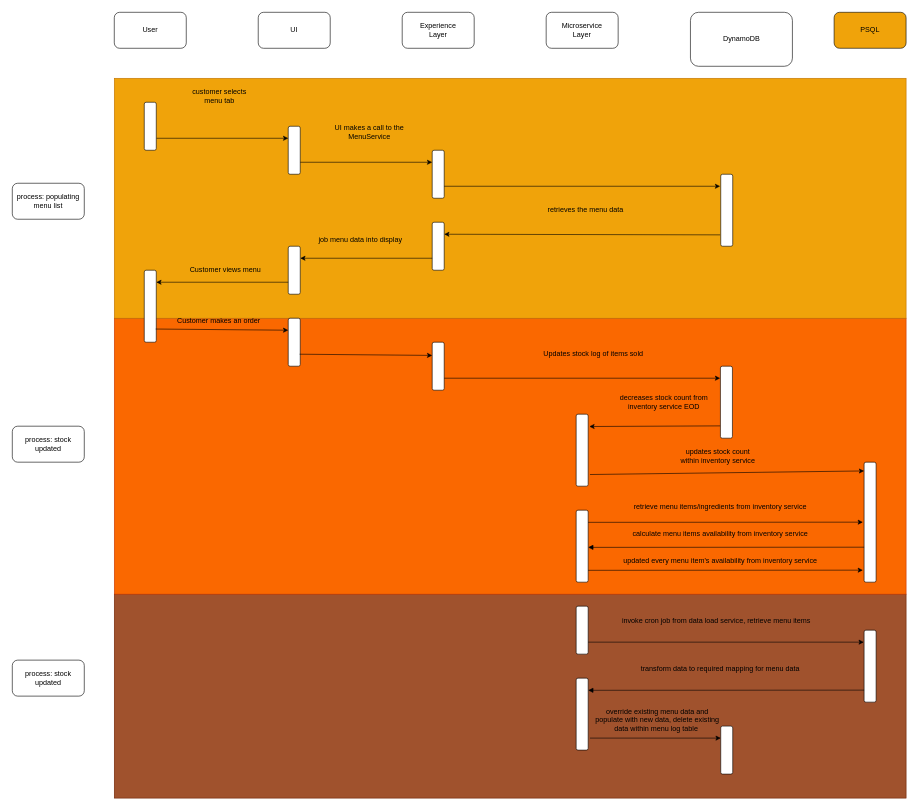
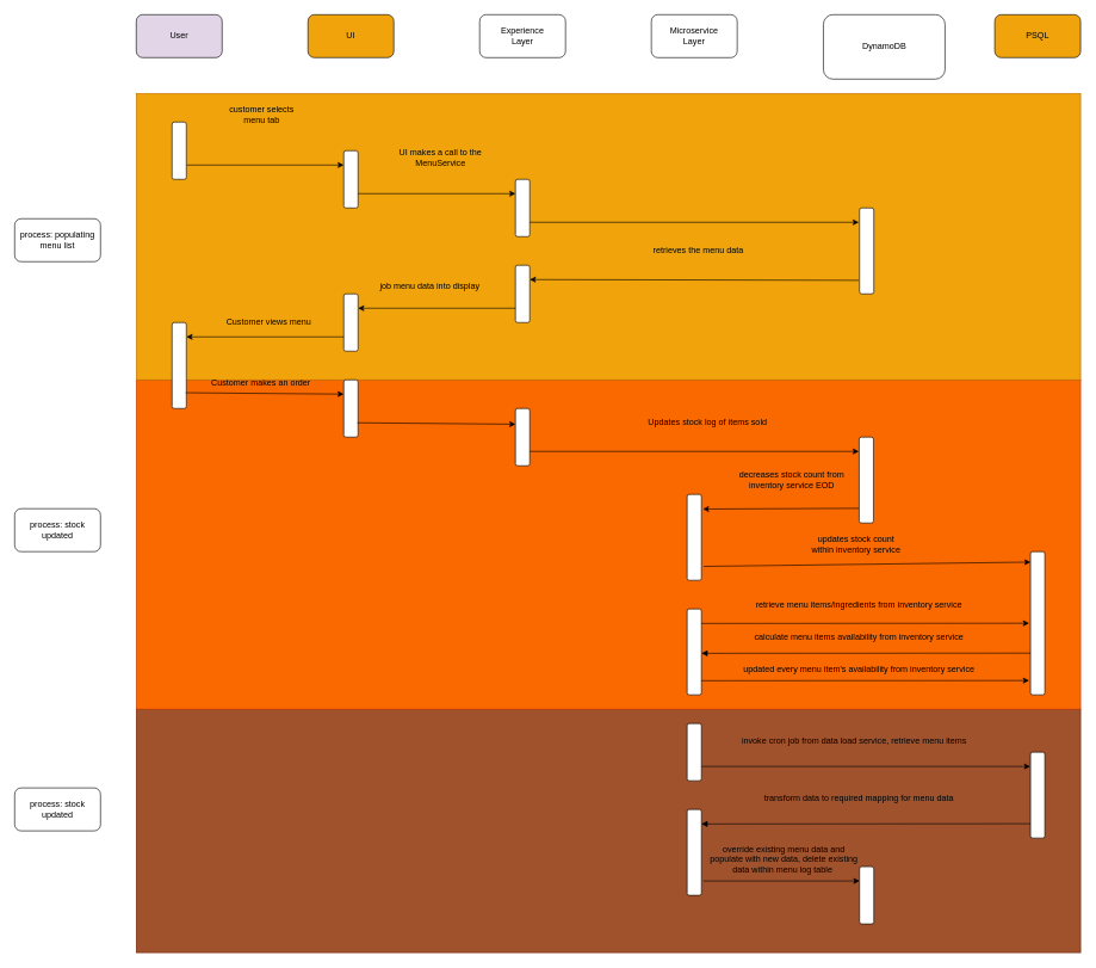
  <mxCell id="0" />
  <mxCell id="1" parent="0" />
  <mxCell id="2" value="" style="rounded=0;whiteSpace=wrap;html=1;fillColor=#a0522d;fontColor=#ffffff;strokeColor=#6D1F00;" vertex="1" parent="1"><mxGeometry x="190" y="990" width="1320" height="340" as="geometry" /></mxCell>
  <mxCell id="3" value="" style="rounded=0;whiteSpace=wrap;html=1;fillColor=#fa6800;fontColor=#000000;strokeColor=#C73500;" vertex="1" parent="1"><mxGeometry x="190" y="530" width="1320" height="460" as="geometry" /></mxCell>
  <mxCell id="4" value="" style="rounded=0;whiteSpace=wrap;html=1;fillColor=#f0a30a;strokeColor=#BD7000;fontColor=#000000;" vertex="1" parent="1"><mxGeometry x="190" y="130" width="1320" height="400" as="geometry" /></mxCell>
- <mxCell id="5" value="User" style="rounded=1;whiteSpace=wrap;html=1;" vertex="1" parent="1"><mxGeometry x="190" y="20" width="120" height="60" as="geometry" /></mxCell>
+ <mxCell id="5" value="User" style="rounded=1;whiteSpace=wrap;html=1;fillColor=#e1d5e7;" vertex="1" parent="1"><mxGeometry x="190" y="20" width="120" height="60" as="geometry" /></mxCell>
  <mxCell id="6" value="" style="rounded=1;whiteSpace=wrap;html=1;" vertex="1" parent="1"><mxGeometry x="480" y="210" width="20" height="80" as="geometry" /></mxCell>
- <mxCell id="7" value="UI" style="rounded=1;whiteSpace=wrap;html=1;" vertex="1" parent="1"><mxGeometry x="430" y="20" width="120" height="60" as="geometry" /></mxCell>
+ <mxCell id="7" value="UI" style="rounded=1;whiteSpace=wrap;html=1;fillColor=#f0a30a;" vertex="1" parent="1"><mxGeometry x="430" y="20" width="120" height="60" as="geometry" /></mxCell>
  <mxCell id="8" value="Experience&lt;br&gt;Layer" style="rounded=1;whiteSpace=wrap;html=1;" vertex="1" parent="1"><mxGeometry x="670" y="20" width="120" height="60" as="geometry" /></mxCell>
  <mxCell id="9" value="Microservice&lt;br&gt;Layer" style="rounded=1;whiteSpace=wrap;html=1;" vertex="1" parent="1"><mxGeometry x="910" y="20" width="120" height="60" as="geometry" /></mxCell>
  <mxCell id="10" value="DynamoDB" style="rounded=1;whiteSpace=wrap;html=1;" vertex="1" parent="1"><mxGeometry x="1150.5" y="20" width="170" height="90" as="geometry" /></mxCell>
  <mxCell id="11" value="" style="endArrow=classic;html=1;rounded=0;entryX=0;entryY=0.25;entryDx=0;entryDy=0;exitX=1;exitY=0.75;exitDx=0;exitDy=0;" edge="1" parent="1" source="13" target="6"><mxGeometry width="50" height="50" relative="1" as="geometry"><mxPoint x="290" y="240" as="sourcePoint" /><mxPoint x="540" y="225" as="targetPoint" /></mxGeometry></mxCell>
  <mxCell id="12" value="customer selects &lt;br&gt;menu tab" style="text;html=1;align=center;verticalAlign=middle;resizable=0;points=[];autosize=1;strokeColor=none;fillColor=none;" vertex="1" parent="1"><mxGeometry x="310" y="140" width="110" height="40" as="geometry" /></mxCell>
  <mxCell id="13" value="" style="rounded=1;whiteSpace=wrap;html=1;" vertex="1" parent="1"><mxGeometry x="240" y="170" width="20" height="80" as="geometry" /></mxCell>
  <mxCell id="14" value="" style="endArrow=classic;html=1;rounded=0;entryX=0;entryY=0.25;entryDx=0;entryDy=0;exitX=1;exitY=0.75;exitDx=0;exitDy=0;" edge="1" parent="1" source="6" target="15"><mxGeometry width="50" height="50" relative="1" as="geometry"><mxPoint x="520" y="260" as="sourcePoint" /><mxPoint x="650" y="265" as="targetPoint" /></mxGeometry></mxCell>
  <mxCell id="15" value="" style="rounded=1;whiteSpace=wrap;html=1;" vertex="1" parent="1"><mxGeometry x="720" y="250" width="20" height="80" as="geometry" /></mxCell>
  <mxCell id="16" value="UI makes a call to the &lt;br&gt;MenuService" style="text;html=1;align=center;verticalAlign=middle;resizable=0;points=[];autosize=1;strokeColor=none;fillColor=none;" vertex="1" parent="1"><mxGeometry x="545" y="200" width="140" height="40" as="geometry" /></mxCell>
  <mxCell id="17" value="" style="endArrow=classic;html=1;rounded=0;exitX=1;exitY=0.75;exitDx=0;exitDy=0;" edge="1" parent="1" source="15"><mxGeometry width="50" height="50" relative="1" as="geometry"><mxPoint x="850" y="240" as="sourcePoint" /><mxPoint x="1200" y="310" as="targetPoint" /></mxGeometry></mxCell>
  <mxCell id="18" value="" style="rounded=1;whiteSpace=wrap;html=1;" vertex="1" parent="1"><mxGeometry x="1201" y="290" width="20" height="120" as="geometry" /></mxCell>
  <mxCell id="19" value="retrieves the menu data&amp;nbsp;" style="text;html=1;align=center;verticalAlign=middle;resizable=0;points=[];autosize=1;strokeColor=none;fillColor=none;" vertex="1" parent="1"><mxGeometry x="902" y="335" width="150" height="30" as="geometry" /></mxCell>
  <mxCell id="20" value="PSQL" style="rounded=1;whiteSpace=wrap;html=1;fillColor=#f0a30a;" vertex="1" parent="1"><mxGeometry x="1390" y="20" width="120" height="60" as="geometry" /></mxCell>
  <mxCell id="21" value="" style="rounded=1;whiteSpace=wrap;html=1;" vertex="1" parent="1"><mxGeometry x="720" y="370" width="20" height="80" as="geometry" /></mxCell>
  <mxCell id="22" value="" style="endArrow=classic;html=1;rounded=0;entryX=1;entryY=0.25;entryDx=0;entryDy=0;exitX=-0.05;exitY=0.842;exitDx=0;exitDy=0;exitPerimeter=0;" edge="1" parent="1" source="18" target="21"><mxGeometry width="50" height="50" relative="1" as="geometry"><mxPoint x="740" y="240" as="sourcePoint" /><mxPoint x="790" y="190" as="targetPoint" /></mxGeometry></mxCell>
  <mxCell id="23" value="" style="rounded=1;whiteSpace=wrap;html=1;" vertex="1" parent="1"><mxGeometry x="480" y="410" width="20" height="80" as="geometry" /></mxCell>
  <mxCell id="24" value="" style="endArrow=classic;html=1;rounded=0;entryX=1;entryY=0.25;entryDx=0;entryDy=0;exitX=0;exitY=0.75;exitDx=0;exitDy=0;" edge="1" parent="1" source="21" target="23"><mxGeometry width="50" height="50" relative="1" as="geometry"><mxPoint x="740" y="240" as="sourcePoint" /><mxPoint x="790" y="190" as="targetPoint" /></mxGeometry></mxCell>
  <mxCell id="25" value="job menu data into display" style="text;html=1;align=center;verticalAlign=middle;resizable=0;points=[];autosize=1;strokeColor=none;fillColor=none;" vertex="1" parent="1"><mxGeometry x="510" y="385" width="180" height="30" as="geometry" /></mxCell>
  <mxCell id="26" value="process: populating menu list" style="rounded=1;whiteSpace=wrap;html=1;" vertex="1" parent="1"><mxGeometry x="20" y="305" width="120" height="60" as="geometry" /></mxCell>
  <mxCell id="27" value="" style="rounded=1;whiteSpace=wrap;html=1;" vertex="1" parent="1"><mxGeometry x="240" y="450" width="20" height="120" as="geometry" /></mxCell>
  <mxCell id="28" value="" style="endArrow=classic;html=1;rounded=0;entryX=1;entryY=0.25;entryDx=0;entryDy=0;exitX=0;exitY=0.75;exitDx=0;exitDy=0;" edge="1" parent="1"><mxGeometry width="50" height="50" relative="1" as="geometry"><mxPoint x="480" y="470" as="sourcePoint" /><mxPoint x="260" y="470" as="targetPoint" /></mxGeometry></mxCell>
  <mxCell id="29" value="Customer makes an order" style="text;html=1;align=center;verticalAlign=middle;resizable=0;points=[];autosize=1;strokeColor=none;fillColor=none;" vertex="1" parent="1"><mxGeometry x="284" y="520" width="160" height="30" as="geometry" /></mxCell>
  <mxCell id="30" value="" style="rounded=1;whiteSpace=wrap;html=1;" vertex="1" parent="1"><mxGeometry x="480" y="530" width="20" height="80" as="geometry" /></mxCell>
  <mxCell id="31" value="Customer views menu" style="text;html=1;align=center;verticalAlign=middle;resizable=0;points=[];autosize=1;strokeColor=none;fillColor=none;" vertex="1" parent="1"><mxGeometry x="305" y="435" width="140" height="30" as="geometry" /></mxCell>
  <mxCell id="32" value="" style="endArrow=classic;html=1;rounded=0;entryX=0;entryY=0.25;entryDx=0;entryDy=0;exitX=0.95;exitY=0.817;exitDx=0;exitDy=0;exitPerimeter=0;" edge="1" parent="1" source="27" target="30"><mxGeometry width="50" height="50" relative="1" as="geometry"><mxPoint x="410" y="440" as="sourcePoint" /><mxPoint x="460" y="390" as="targetPoint" /></mxGeometry></mxCell>
  <mxCell id="33" value="" style="rounded=1;whiteSpace=wrap;html=1;" vertex="1" parent="1"><mxGeometry x="720" y="570" width="20" height="80" as="geometry" /></mxCell>
  <mxCell id="34" value="" style="endArrow=classic;html=1;rounded=0;entryX=0;entryY=0.25;entryDx=0;entryDy=0;exitX=0.95;exitY=0.817;exitDx=0;exitDy=0;exitPerimeter=0;" edge="1" parent="1"><mxGeometry width="50" height="50" relative="1" as="geometry"><mxPoint x="499" y="590" as="sourcePoint" /><mxPoint x="720" y="592" as="targetPoint" /></mxGeometry></mxCell>
  <mxCell id="35" value="" style="rounded=1;whiteSpace=wrap;html=1;" vertex="1" parent="1"><mxGeometry x="1200.5" y="610" width="20" height="120" as="geometry" /></mxCell>
  <mxCell id="36" value="" style="endArrow=classic;html=1;rounded=0;exitX=1;exitY=0.75;exitDx=0;exitDy=0;" edge="1" parent="1"><mxGeometry width="50" height="50" relative="1" as="geometry"><mxPoint x="740" y="630" as="sourcePoint" /><mxPoint x="1200" y="630" as="targetPoint" /></mxGeometry></mxCell>
  <mxCell id="37" value="Updates stock log of items sold&amp;nbsp;" style="text;html=1;align=center;verticalAlign=middle;resizable=0;points=[];autosize=1;strokeColor=none;fillColor=none;" vertex="1" parent="1"><mxGeometry x="895" y="575" width="190" height="30" as="geometry" /></mxCell>
  <mxCell id="38" value="" style="rounded=1;whiteSpace=wrap;html=1;" vertex="1" parent="1"><mxGeometry x="960" y="690" width="20" height="120" as="geometry" /></mxCell>
  <mxCell id="39" value="" style="endArrow=classic;html=1;rounded=0;entryX=1.1;entryY=0.171;entryDx=0;entryDy=0;entryPerimeter=0;exitX=-0.025;exitY=0.829;exitDx=0;exitDy=0;exitPerimeter=0;" edge="1" parent="1" source="35" target="38"><mxGeometry width="50" height="50" relative="1" as="geometry"><mxPoint x="1190" y="710" as="sourcePoint" /><mxPoint x="1000" y="710" as="targetPoint" /></mxGeometry></mxCell>
  <mxCell id="40" value="decreases stock count from&lt;br&gt;inventory service EOD" style="text;html=1;align=center;verticalAlign=middle;resizable=0;points=[];autosize=1;strokeColor=none;fillColor=none;" vertex="1" parent="1"><mxGeometry x="1020.5" y="650" width="170" height="40" as="geometry" /></mxCell>
  <mxCell id="41" value="" style="rounded=1;whiteSpace=wrap;html=1;" vertex="1" parent="1"><mxGeometry x="1440" y="770" width="20" height="200" as="geometry" /></mxCell>
  <mxCell id="42" value="" style="endArrow=classic;html=1;rounded=0;exitX=1.15;exitY=0.838;exitDx=0;exitDy=0;exitPerimeter=0;entryX=0;entryY=0.073;entryDx=0;entryDy=0;entryPerimeter=0;" edge="1" parent="1" source="38" target="41"><mxGeometry width="50" height="50" relative="1" as="geometry"><mxPoint x="1001" y="790" as="sourcePoint" /><mxPoint x="1160" y="790" as="targetPoint" /></mxGeometry></mxCell>
  <mxCell id="43" value="updates stock count &lt;br&gt;within inventory service" style="text;html=1;align=center;verticalAlign=middle;resizable=0;points=[];autosize=1;strokeColor=none;fillColor=none;" vertex="1" parent="1"><mxGeometry x="1121" y="740" width="150" height="40" as="geometry" /></mxCell>
  <mxCell id="44" value="" style="rounded=1;whiteSpace=wrap;html=1;" vertex="1" parent="1"><mxGeometry x="960" y="850" width="20" height="120" as="geometry" /></mxCell>
  <mxCell id="45" value="retrieve menu items/ingredients from inventory service" style="text;html=1;align=center;verticalAlign=middle;resizable=0;points=[];autosize=1;strokeColor=none;fillColor=none;" vertex="1" parent="1"><mxGeometry x="1045" y="830" width="310" height="30" as="geometry" /></mxCell>
  <mxCell id="46" value="" style="endArrow=none;html=1;rounded=0;entryX=0;entryY=0.181;entryDx=0;entryDy=0;entryPerimeter=0;startArrow=block;startFill=1;endFill=0;" edge="1" parent="1"><mxGeometry width="50" height="50" relative="1" as="geometry"><mxPoint x="980" y="912" as="sourcePoint" /><mxPoint x="1440" y="911.72" as="targetPoint" /></mxGeometry></mxCell>
  <mxCell id="47" value="calculate menu items availability from inventory service" style="text;html=1;align=center;verticalAlign=middle;resizable=0;points=[];autosize=1;strokeColor=none;fillColor=none;" vertex="1" parent="1"><mxGeometry x="1040" y="875" width="320" height="30" as="geometry" /></mxCell>
  <mxCell id="48" value="" style="endArrow=classic;html=1;rounded=0;exitX=1.1;exitY=0.85;exitDx=0;exitDy=0;exitPerimeter=0;entryX=0;entryY=0.181;entryDx=0;entryDy=0;entryPerimeter=0;" edge="1" parent="1"><mxGeometry width="50" height="50" relative="1" as="geometry"><mxPoint x="980" y="870.28" as="sourcePoint" /><mxPoint x="1438" y="870" as="targetPoint" /></mxGeometry></mxCell>
  <mxCell id="49" value="" style="endArrow=classic;html=1;rounded=0;exitX=1.1;exitY=0.85;exitDx=0;exitDy=0;exitPerimeter=0;entryX=0;entryY=0.181;entryDx=0;entryDy=0;entryPerimeter=0;" edge="1" parent="1"><mxGeometry width="50" height="50" relative="1" as="geometry"><mxPoint x="980" y="950.28" as="sourcePoint" /><mxPoint x="1438" y="950" as="targetPoint" /></mxGeometry></mxCell>
  <mxCell id="50" value="updated every menu item's availability from inventory service" style="text;html=1;align=center;verticalAlign=middle;resizable=0;points=[];autosize=1;strokeColor=none;fillColor=none;" vertex="1" parent="1"><mxGeometry x="1025" y="920" width="350" height="30" as="geometry" /></mxCell>
  <mxCell id="51" value="" style="rounded=1;whiteSpace=wrap;html=1;" vertex="1" parent="1"><mxGeometry x="960" y="1010" width="20" height="80" as="geometry" /></mxCell>
  <mxCell id="52" value="" style="rounded=1;whiteSpace=wrap;html=1;" vertex="1" parent="1"><mxGeometry x="1440" y="1050" width="20" height="120" as="geometry" /></mxCell>
  <mxCell id="53" value="" style="endArrow=classic;html=1;rounded=0;entryX=0;entryY=0.073;entryDx=0;entryDy=0;entryPerimeter=0;exitX=1;exitY=0.75;exitDx=0;exitDy=0;" edge="1" parent="1" source="51"><mxGeometry width="50" height="50" relative="1" as="geometry"><mxPoint x="983" y="1070" as="sourcePoint" /><mxPoint x="1439.5" y="1070" as="targetPoint" /></mxGeometry></mxCell>
  <mxCell id="54" value="invoke cron job from data load service, retrieve menu items&amp;nbsp;" style="text;html=1;align=center;verticalAlign=middle;resizable=0;points=[];autosize=1;strokeColor=none;fillColor=none;" vertex="1" parent="1"><mxGeometry x="1025" y="1020" width="340" height="30" as="geometry" /></mxCell>
  <mxCell id="55" value="process: stock updated" style="rounded=1;whiteSpace=wrap;html=1;" vertex="1" parent="1"><mxGeometry x="20" y="710" width="120" height="60" as="geometry" /></mxCell>
  <mxCell id="56" value="" style="rounded=1;whiteSpace=wrap;html=1;" vertex="1" parent="1"><mxGeometry x="960" y="1130" width="20" height="120" as="geometry" /></mxCell>
  <mxCell id="57" value="" style="endArrow=none;html=1;rounded=0;entryX=0;entryY=0.181;entryDx=0;entryDy=0;entryPerimeter=0;startArrow=block;startFill=1;endFill=0;" edge="1" parent="1"><mxGeometry width="50" height="50" relative="1" as="geometry"><mxPoint x="980" y="1150.28" as="sourcePoint" /><mxPoint x="1440" y="1150" as="targetPoint" /></mxGeometry></mxCell>
  <mxCell id="58" value="transform data to required mapping for menu data" style="text;html=1;align=center;verticalAlign=middle;resizable=0;points=[];autosize=1;strokeColor=none;fillColor=none;" vertex="1" parent="1"><mxGeometry x="1055" y="1100" width="290" height="30" as="geometry" /></mxCell>
  <mxCell id="59" value="" style="rounded=1;whiteSpace=wrap;html=1;" vertex="1" parent="1"><mxGeometry x="1201" y="1210" width="20" height="80" as="geometry" /></mxCell>
  <mxCell id="60" value="" style="endArrow=classic;html=1;rounded=0;exitX=1.15;exitY=0.833;exitDx=0;exitDy=0;exitPerimeter=0;entryX=0;entryY=0.25;entryDx=0;entryDy=0;" edge="1" parent="1" source="56" target="59"><mxGeometry width="50" height="50" relative="1" as="geometry"><mxPoint x="1220" y="1290" as="sourcePoint" /><mxPoint x="1270" y="1240" as="targetPoint" /></mxGeometry></mxCell>
  <mxCell id="61" value="override existing menu data and&lt;br&gt;populate with new data, delete existing&lt;br&gt;data within menu log table&amp;nbsp;" style="text;html=1;align=center;verticalAlign=middle;resizable=0;points=[];autosize=1;strokeColor=none;fillColor=none;" vertex="1" parent="1"><mxGeometry x="980" y="1170" width="230" height="60" as="geometry" /></mxCell>
  <mxCell id="62" value="process: stock updated" style="rounded=1;whiteSpace=wrap;html=1;" vertex="1" parent="1"><mxGeometry x="20" y="1100" width="120" height="60" as="geometry" /></mxCell>
